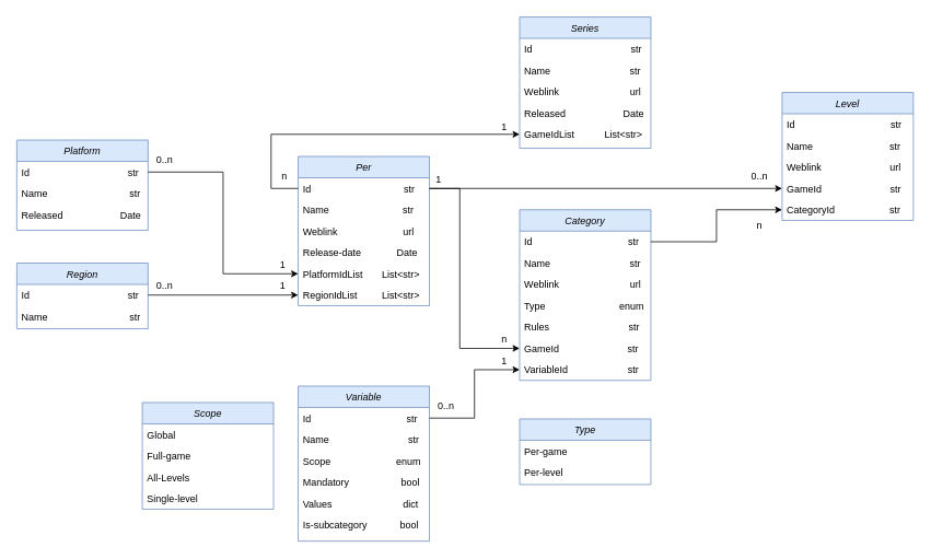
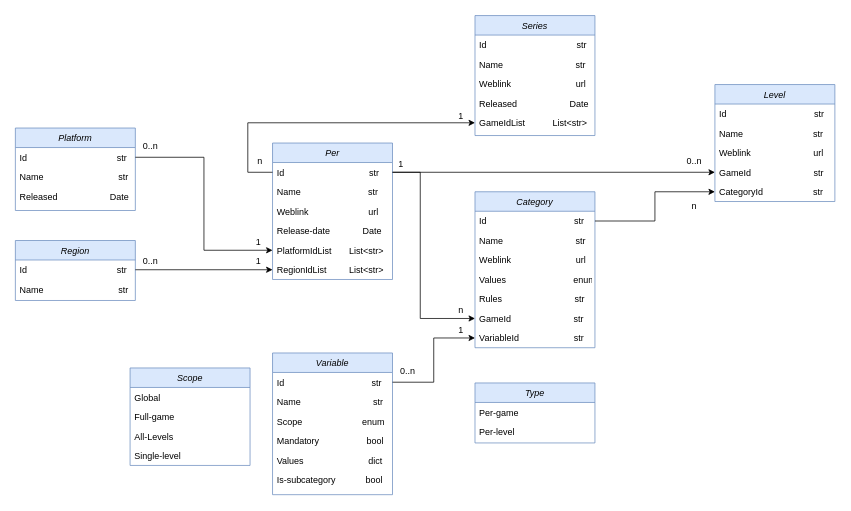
  <mxCell id="0" />
  <mxCell id="1" parent="0" />
  <mxCell id="2" value="Per" style="swimlane;fontStyle=2;align=center;verticalAlign=top;childLayout=stackLayout;horizontal=1;startSize=26;horizontalStack=0;resizeParent=1;resizeLast=0;collapsible=1;marginBottom=0;rounded=0;shadow=0;strokeWidth=1;fillColor=#dae8fc;strokeColor=#6c8ebf;fontFamily=Helvetica;" parent="1" vertex="1"><mxGeometry x="363" y="190" width="160" height="182" as="geometry"><mxRectangle x="230" y="140" width="160" height="26" as="alternateBounds" /></mxGeometry></mxCell>
  <mxCell id="3" value="Id                                  str" style="text;align=left;verticalAlign=top;spacingLeft=4;spacingRight=4;overflow=hidden;rotatable=0;points=[[0,0.5],[1,0.5]];portConstraint=eastwest;fontFamily=Helvetica;" parent="2" vertex="1"><mxGeometry y="26" width="160" height="26" as="geometry" /></mxCell>
  <mxCell id="4" value="Name                           str" style="text;align=left;verticalAlign=top;spacingLeft=4;spacingRight=4;overflow=hidden;rotatable=0;points=[[0,0.5],[1,0.5]];portConstraint=eastwest;rounded=0;shadow=0;html=0;fontFamily=Helvetica;" parent="2" vertex="1"><mxGeometry y="52" width="160" height="26" as="geometry" /></mxCell>
  <mxCell id="5" value="Weblink                        url" style="text;align=left;verticalAlign=top;spacingLeft=4;spacingRight=4;overflow=hidden;rotatable=0;points=[[0,0.5],[1,0.5]];portConstraint=eastwest;rounded=0;shadow=0;html=0;fontFamily=Helvetica;" parent="2" vertex="1"><mxGeometry y="78" width="160" height="26" as="geometry" /></mxCell>
  <mxCell id="6" value="Release-date             Date" style="text;align=left;verticalAlign=top;spacingLeft=4;spacingRight=4;overflow=hidden;rotatable=0;points=[[0,0.5],[1,0.5]];portConstraint=eastwest;rounded=0;shadow=0;html=0;fontFamily=Helvetica;" parent="2" vertex="1"><mxGeometry y="104" width="160" height="26" as="geometry" /></mxCell>
  <mxCell id="7" value="PlatformIdList       List&lt;str&gt;" style="text;align=left;verticalAlign=top;spacingLeft=4;spacingRight=4;overflow=hidden;rotatable=0;points=[[0,0.5],[1,0.5]];portConstraint=eastwest;rounded=0;shadow=0;html=0;fontFamily=Helvetica;" parent="2" vertex="1"><mxGeometry y="130" width="160" height="26" as="geometry" /></mxCell>
  <mxCell id="8" value="RegionIdList         List&lt;str&gt;" style="text;align=left;verticalAlign=top;spacingLeft=4;spacingRight=4;overflow=hidden;rotatable=0;points=[[0,0.5],[1,0.5]];portConstraint=eastwest;rounded=0;shadow=0;html=0;fontFamily=Helvetica;" parent="2" vertex="1"><mxGeometry y="156" width="160" height="26" as="geometry" /></mxCell>
  <mxCell id="9" value="Category" style="swimlane;fontStyle=2;align=center;verticalAlign=top;childLayout=stackLayout;horizontal=1;startSize=26;horizontalStack=0;resizeParent=1;resizeLast=0;collapsible=1;marginBottom=0;rounded=0;shadow=0;strokeWidth=1;fillColor=#dae8fc;strokeColor=#6c8ebf;fontFamily=Helvetica;" parent="1" vertex="1"><mxGeometry x="633" y="255" width="160" height="208" as="geometry"><mxRectangle x="230" y="140" width="160" height="26" as="alternateBounds" /></mxGeometry></mxCell>
  <mxCell id="10" value="Id                                   str" style="text;align=left;verticalAlign=top;spacingLeft=4;spacingRight=4;overflow=hidden;rotatable=0;points=[[0,0.5],[1,0.5]];portConstraint=eastwest;fontFamily=Helvetica;" parent="9" vertex="1"><mxGeometry y="26" width="160" height="26" as="geometry" /></mxCell>
  <mxCell id="11" value="Name                             str" style="text;align=left;verticalAlign=top;spacingLeft=4;spacingRight=4;overflow=hidden;rotatable=0;points=[[0,0.5],[1,0.5]];portConstraint=eastwest;rounded=0;shadow=0;html=0;fontFamily=Helvetica;" parent="9" vertex="1"><mxGeometry y="52" width="160" height="26" as="geometry" /></mxCell>
  <mxCell id="12" value="Weblink                          url" style="text;align=left;verticalAlign=top;spacingLeft=4;spacingRight=4;overflow=hidden;rotatable=0;points=[[0,0.5],[1,0.5]];portConstraint=eastwest;rounded=0;shadow=0;html=0;fontFamily=Helvetica;" parent="9" vertex="1"><mxGeometry y="78" width="160" height="26" as="geometry" /></mxCell>
- <mxCell id="13" value="Type                           enum" style="text;align=left;verticalAlign=top;spacingLeft=4;spacingRight=4;overflow=hidden;rotatable=0;points=[[0,0.5],[1,0.5]];portConstraint=eastwest;rounded=0;shadow=0;html=0;fontFamily=Helvetica;" parent="9" vertex="1"><mxGeometry y="104" width="160" height="26" as="geometry" /></mxCell>
+ <mxCell id="13" value="Values                           enum" style="text;align=left;verticalAlign=top;spacingLeft=4;spacingRight=4;overflow=hidden;rotatable=0;points=[[0,0.5],[1,0.5]];portConstraint=eastwest;rounded=0;shadow=0;html=0;fontFamily=Helvetica;" parent="9" vertex="1"><mxGeometry y="104" width="160" height="26" as="geometry" /></mxCell>
  <mxCell id="14" value="Rules                             str" style="text;align=left;verticalAlign=top;spacingLeft=4;spacingRight=4;overflow=hidden;rotatable=0;points=[[0,0.5],[1,0.5]];portConstraint=eastwest;rounded=0;shadow=0;html=0;fontFamily=Helvetica;" parent="9" vertex="1"><mxGeometry y="130" width="160" height="26" as="geometry" /></mxCell>
  <mxCell id="15" value="GameId                         str" style="text;align=left;verticalAlign=top;spacingLeft=4;spacingRight=4;overflow=hidden;rotatable=0;points=[[0,0.5],[1,0.5]];portConstraint=eastwest;rounded=0;shadow=0;html=0;fontFamily=Helvetica;" parent="9" vertex="1"><mxGeometry y="156" width="160" height="26" as="geometry" /></mxCell>
  <mxCell id="16" value="VariableId                      str" style="text;align=left;verticalAlign=top;spacingLeft=4;spacingRight=4;overflow=hidden;rotatable=0;points=[[0,0.5],[1,0.5]];portConstraint=eastwest;rounded=0;shadow=0;html=0;fontFamily=Helvetica;" parent="9" vertex="1"><mxGeometry y="182" width="160" height="26" as="geometry" /></mxCell>
  <mxCell id="17" value="Variable" style="swimlane;fontStyle=2;align=center;verticalAlign=top;childLayout=stackLayout;horizontal=1;startSize=26;horizontalStack=0;resizeParent=1;resizeLast=0;collapsible=1;marginBottom=0;rounded=0;shadow=0;strokeWidth=1;fillColor=#dae8fc;strokeColor=#6c8ebf;fontFamily=Helvetica;" parent="1" vertex="1"><mxGeometry x="363" y="470" width="160" height="189" as="geometry"><mxRectangle x="230" y="140" width="160" height="26" as="alternateBounds" /></mxGeometry></mxCell>
  <mxCell id="18" value="Id                                   str" style="text;align=left;verticalAlign=top;spacingLeft=4;spacingRight=4;overflow=hidden;rotatable=0;points=[[0,0.5],[1,0.5]];portConstraint=eastwest;fontFamily=Helvetica;" parent="17" vertex="1"><mxGeometry y="26" width="160" height="26" as="geometry" /></mxCell>
  <mxCell id="19" value="Name                             str" style="text;align=left;verticalAlign=top;spacingLeft=4;spacingRight=4;overflow=hidden;rotatable=0;points=[[0,0.5],[1,0.5]];portConstraint=eastwest;rounded=0;shadow=0;html=0;fontFamily=Helvetica;" parent="17" vertex="1"><mxGeometry y="52" width="160" height="26" as="geometry" /></mxCell>
  <mxCell id="20" value="Scope                        enum" style="text;align=left;verticalAlign=top;spacingLeft=4;spacingRight=4;overflow=hidden;rotatable=0;points=[[0,0.5],[1,0.5]];portConstraint=eastwest;rounded=0;shadow=0;html=0;fontFamily=Helvetica;" parent="17" vertex="1"><mxGeometry y="78" width="160" height="26" as="geometry" /></mxCell>
  <mxCell id="21" value="Mandatory                   bool" style="text;align=left;verticalAlign=top;spacingLeft=4;spacingRight=4;overflow=hidden;rotatable=0;points=[[0,0.5],[1,0.5]];portConstraint=eastwest;rounded=0;shadow=0;html=0;fontFamily=Helvetica;" parent="17" vertex="1"><mxGeometry y="104" width="160" height="26" as="geometry" /></mxCell>
  <mxCell id="22" value="Values                          dict" style="text;align=left;verticalAlign=top;spacingLeft=4;spacingRight=4;overflow=hidden;rotatable=0;points=[[0,0.5],[1,0.5]];portConstraint=eastwest;rounded=0;shadow=0;html=0;fontFamily=Helvetica;" parent="17" vertex="1"><mxGeometry y="130" width="160" height="26" as="geometry" /></mxCell>
  <mxCell id="23" value="Is-subcategory            bool" style="text;align=left;verticalAlign=top;spacingLeft=4;spacingRight=4;overflow=hidden;rotatable=0;points=[[0,0.5],[1,0.5]];portConstraint=eastwest;rounded=0;shadow=0;html=0;fontFamily=Helvetica;" parent="17" vertex="1"><mxGeometry y="156" width="160" height="26" as="geometry" /></mxCell>
  <mxCell id="24" value="Level" style="swimlane;fontStyle=2;align=center;verticalAlign=top;childLayout=stackLayout;horizontal=1;startSize=26;horizontalStack=0;resizeParent=1;resizeLast=0;collapsible=1;marginBottom=0;rounded=0;shadow=0;strokeWidth=1;fillColor=#dae8fc;strokeColor=#6c8ebf;fontFamily=Helvetica;" parent="1" vertex="1"><mxGeometry x="953" y="112" width="160" height="156" as="geometry"><mxRectangle x="230" y="140" width="160" height="26" as="alternateBounds" /></mxGeometry></mxCell>
  <mxCell id="25" value="Id                                   str" style="text;align=left;verticalAlign=top;spacingLeft=4;spacingRight=4;overflow=hidden;rotatable=0;points=[[0,0.5],[1,0.5]];portConstraint=eastwest;fontFamily=Helvetica;" parent="24" vertex="1"><mxGeometry y="26" width="160" height="26" as="geometry" /></mxCell>
  <mxCell id="26" value="Name                            str" style="text;align=left;verticalAlign=top;spacingLeft=4;spacingRight=4;overflow=hidden;rotatable=0;points=[[0,0.5],[1,0.5]];portConstraint=eastwest;rounded=0;shadow=0;html=0;fontFamily=Helvetica;" parent="24" vertex="1"><mxGeometry y="52" width="160" height="26" as="geometry" /></mxCell>
  <mxCell id="27" value="Weblink                          url" style="text;align=left;verticalAlign=top;spacingLeft=4;spacingRight=4;overflow=hidden;rotatable=0;points=[[0,0.5],[1,0.5]];portConstraint=eastwest;rounded=0;shadow=0;html=0;fontFamily=Helvetica;" parent="24" vertex="1"><mxGeometry y="78" width="160" height="26" as="geometry" /></mxCell>
  <mxCell id="28" value="GameId                         str" style="text;align=left;verticalAlign=top;spacingLeft=4;spacingRight=4;overflow=hidden;rotatable=0;points=[[0,0.5],[1,0.5]];portConstraint=eastwest;rounded=0;shadow=0;html=0;fontFamily=Helvetica;" parent="24" vertex="1"><mxGeometry y="104" width="160" height="26" as="geometry" /></mxCell>
  <mxCell id="29" value="CategoryId                    str" style="text;align=left;verticalAlign=top;spacingLeft=4;spacingRight=4;overflow=hidden;rotatable=0;points=[[0,0.5],[1,0.5]];portConstraint=eastwest;rounded=0;shadow=0;html=0;fontFamily=Helvetica;" parent="24" vertex="1"><mxGeometry y="130" width="160" height="26" as="geometry" /></mxCell>
  <mxCell id="30" value="Platform" style="swimlane;fontStyle=2;align=center;verticalAlign=top;childLayout=stackLayout;horizontal=1;startSize=26;horizontalStack=0;resizeParent=1;resizeLast=0;collapsible=1;marginBottom=0;rounded=0;shadow=0;strokeWidth=1;fillColor=#dae8fc;strokeColor=#6c8ebf;fontFamily=Helvetica;" parent="1" vertex="1"><mxGeometry x="20" y="170" width="160" height="110" as="geometry"><mxRectangle x="230" y="140" width="160" height="26" as="alternateBounds" /></mxGeometry></mxCell>
  <mxCell id="31" value="Id                                    str" style="text;align=left;verticalAlign=top;spacingLeft=4;spacingRight=4;overflow=hidden;rotatable=0;points=[[0,0.5],[1,0.5]];portConstraint=eastwest;fontFamily=Helvetica;" parent="30" vertex="1"><mxGeometry y="26" width="160" height="26" as="geometry" /></mxCell>
  <mxCell id="32" value="Name                              str" style="text;align=left;verticalAlign=top;spacingLeft=4;spacingRight=4;overflow=hidden;rotatable=0;points=[[0,0.5],[1,0.5]];portConstraint=eastwest;rounded=0;shadow=0;html=0;fontFamily=Helvetica;" parent="30" vertex="1"><mxGeometry y="52" width="160" height="26" as="geometry" /></mxCell>
  <mxCell id="33" value="Released                     Date" style="text;align=left;verticalAlign=top;spacingLeft=4;spacingRight=4;overflow=hidden;rotatable=0;points=[[0,0.5],[1,0.5]];portConstraint=eastwest;rounded=0;shadow=0;html=0;fontFamily=Helvetica;" parent="30" vertex="1"><mxGeometry y="78" width="160" height="26" as="geometry" /></mxCell>
  <mxCell id="34" value="Region" style="swimlane;fontStyle=2;align=center;verticalAlign=top;childLayout=stackLayout;horizontal=1;startSize=26;horizontalStack=0;resizeParent=1;resizeLast=0;collapsible=1;marginBottom=0;rounded=0;shadow=0;strokeWidth=1;fillColor=#dae8fc;strokeColor=#6c8ebf;fontFamily=Helvetica;" parent="1" vertex="1"><mxGeometry x="20" y="320" width="160" height="80" as="geometry"><mxRectangle x="230" y="140" width="160" height="26" as="alternateBounds" /></mxGeometry></mxCell>
  <mxCell id="35" value="Id                                    str" style="text;align=left;verticalAlign=top;spacingLeft=4;spacingRight=4;overflow=hidden;rotatable=0;points=[[0,0.5],[1,0.5]];portConstraint=eastwest;fontFamily=Helvetica;" parent="34" vertex="1"><mxGeometry y="26" width="160" height="26" as="geometry" /></mxCell>
  <mxCell id="36" value="Name                              str" style="text;align=left;verticalAlign=top;spacingLeft=4;spacingRight=4;overflow=hidden;rotatable=0;points=[[0,0.5],[1,0.5]];portConstraint=eastwest;rounded=0;shadow=0;html=0;fontFamily=Helvetica;" parent="34" vertex="1"><mxGeometry y="52" width="160" height="26" as="geometry" /></mxCell>
  <mxCell id="37" value="Series" style="swimlane;fontStyle=2;align=center;verticalAlign=top;childLayout=stackLayout;horizontal=1;startSize=26;horizontalStack=0;resizeParent=1;resizeLast=0;collapsible=1;marginBottom=0;rounded=0;shadow=0;strokeWidth=1;fillColor=#dae8fc;strokeColor=#6c8ebf;fontFamily=Helvetica;" parent="1" vertex="1"><mxGeometry x="633" y="20" width="160" height="160" as="geometry"><mxRectangle x="230" y="140" width="160" height="26" as="alternateBounds" /></mxGeometry></mxCell>
  <mxCell id="38" value="Id                                    str" style="text;align=left;verticalAlign=top;spacingLeft=4;spacingRight=4;overflow=hidden;rotatable=0;points=[[0,0.5],[1,0.5]];portConstraint=eastwest;fontFamily=Helvetica;" parent="37" vertex="1"><mxGeometry y="26" width="160" height="26" as="geometry" /></mxCell>
  <mxCell id="39" value="Name                             str" style="text;align=left;verticalAlign=top;spacingLeft=4;spacingRight=4;overflow=hidden;rotatable=0;points=[[0,0.5],[1,0.5]];portConstraint=eastwest;rounded=0;shadow=0;html=0;fontFamily=Helvetica;" parent="37" vertex="1"><mxGeometry y="52" width="160" height="26" as="geometry" /></mxCell>
  <mxCell id="40" value="Weblink                          url" style="text;align=left;verticalAlign=top;spacingLeft=4;spacingRight=4;overflow=hidden;rotatable=0;points=[[0,0.5],[1,0.5]];portConstraint=eastwest;rounded=0;shadow=0;html=0;fontFamily=Helvetica;" parent="37" vertex="1"><mxGeometry y="78" width="160" height="26" as="geometry" /></mxCell>
  <mxCell id="41" value="Released                     Date" style="text;align=left;verticalAlign=top;spacingLeft=4;spacingRight=4;overflow=hidden;rotatable=0;points=[[0,0.5],[1,0.5]];portConstraint=eastwest;rounded=0;shadow=0;html=0;fontFamily=Helvetica;" parent="37" vertex="1"><mxGeometry y="104" width="160" height="26" as="geometry" /></mxCell>
  <mxCell id="42" value="GameIdList           List&lt;str&gt;" style="text;align=left;verticalAlign=top;spacingLeft=4;spacingRight=4;overflow=hidden;rotatable=0;points=[[0,0.5],[1,0.5]];portConstraint=eastwest;rounded=0;shadow=0;html=0;fontFamily=Helvetica;" parent="37" vertex="1"><mxGeometry y="130" width="160" height="26" as="geometry" /></mxCell>
  <mxCell id="43" value="Type" style="swimlane;fontStyle=2;align=center;verticalAlign=top;childLayout=stackLayout;horizontal=1;startSize=26;horizontalStack=0;resizeParent=1;resizeLast=0;collapsible=1;marginBottom=0;rounded=0;shadow=0;strokeWidth=1;fillColor=#dae8fc;strokeColor=#6c8ebf;fontFamily=Helvetica;" parent="1" vertex="1"><mxGeometry x="633" y="510" width="160" height="80" as="geometry"><mxRectangle x="230" y="140" width="160" height="26" as="alternateBounds" /></mxGeometry></mxCell>
  <mxCell id="44" value="Per-game" style="text;align=left;verticalAlign=top;spacingLeft=4;spacingRight=4;overflow=hidden;rotatable=0;points=[[0,0.5],[1,0.5]];portConstraint=eastwest;rounded=0;shadow=0;html=0;fontFamily=Helvetica;" parent="43" vertex="1"><mxGeometry y="26" width="160" height="26" as="geometry" /></mxCell>
  <mxCell id="45" value="Per-level" style="text;align=left;verticalAlign=top;spacingLeft=4;spacingRight=4;overflow=hidden;rotatable=0;points=[[0,0.5],[1,0.5]];portConstraint=eastwest;rounded=0;shadow=0;html=0;fontFamily=Helvetica;" parent="43" vertex="1"><mxGeometry y="52" width="160" height="26" as="geometry" /></mxCell>
  <mxCell id="46" value="Scope" style="swimlane;fontStyle=2;align=center;verticalAlign=top;childLayout=stackLayout;horizontal=1;startSize=26;horizontalStack=0;resizeParent=1;resizeLast=0;collapsible=1;marginBottom=0;rounded=0;shadow=0;strokeWidth=1;fillColor=#dae8fc;strokeColor=#6c8ebf;fontFamily=Helvetica;" parent="1" vertex="1"><mxGeometry x="173" y="490" width="160" height="130" as="geometry"><mxRectangle x="230" y="140" width="160" height="26" as="alternateBounds" /></mxGeometry></mxCell>
  <mxCell id="47" value="Global" style="text;align=left;verticalAlign=top;spacingLeft=4;spacingRight=4;overflow=hidden;rotatable=0;points=[[0,0.5],[1,0.5]];portConstraint=eastwest;rounded=0;shadow=0;html=0;fontFamily=Helvetica;" parent="46" vertex="1"><mxGeometry y="26" width="160" height="26" as="geometry" /></mxCell>
  <mxCell id="48" value="Full-game" style="text;align=left;verticalAlign=top;spacingLeft=4;spacingRight=4;overflow=hidden;rotatable=0;points=[[0,0.5],[1,0.5]];portConstraint=eastwest;rounded=0;shadow=0;html=0;fontFamily=Helvetica;" parent="46" vertex="1"><mxGeometry y="52" width="160" height="26" as="geometry" /></mxCell>
  <mxCell id="49" value="All-Levels" style="text;align=left;verticalAlign=top;spacingLeft=4;spacingRight=4;overflow=hidden;rotatable=0;points=[[0,0.5],[1,0.5]];portConstraint=eastwest;rounded=0;shadow=0;html=0;fontFamily=Helvetica;" parent="46" vertex="1"><mxGeometry y="78" width="160" height="26" as="geometry" /></mxCell>
  <mxCell id="50" value="Single-level" style="text;align=left;verticalAlign=top;spacingLeft=4;spacingRight=4;overflow=hidden;rotatable=0;points=[[0,0.5],[1,0.5]];portConstraint=eastwest;rounded=0;shadow=0;html=0;fontFamily=Helvetica;" parent="46" vertex="1"><mxGeometry y="104" width="160" height="26" as="geometry" /></mxCell>
  <mxCell id="51" style="edgeStyle=orthogonalEdgeStyle;rounded=0;orthogonalLoop=1;jettySize=auto;html=1;exitX=0;exitY=0.5;exitDx=0;exitDy=0;entryX=0;entryY=0.5;entryDx=0;entryDy=0;fontFamily=Helvetica;" parent="1" source="3" target="42" edge="1"><mxGeometry relative="1" as="geometry"><mxPoint x="1023" y="-51" as="targetPoint" /><Array as="points"><mxPoint x="330" y="229" /><mxPoint x="330" y="163" /></Array></mxGeometry></mxCell>
  <mxCell id="52" style="edgeStyle=orthogonalEdgeStyle;rounded=0;orthogonalLoop=1;jettySize=auto;html=1;exitX=1;exitY=0.5;exitDx=0;exitDy=0;entryX=0;entryY=0.5;entryDx=0;entryDy=0;fontFamily=Helvetica;" parent="1" source="3" target="28" edge="1"><mxGeometry relative="1" as="geometry" /></mxCell>
  <mxCell id="53" style="edgeStyle=orthogonalEdgeStyle;rounded=0;orthogonalLoop=1;jettySize=auto;html=1;exitX=1;exitY=0.5;exitDx=0;exitDy=0;entryX=0;entryY=0.5;entryDx=0;entryDy=0;fontFamily=Helvetica;" parent="1" source="3" target="15" edge="1"><mxGeometry relative="1" as="geometry"><Array as="points"><mxPoint x="560" y="229" /><mxPoint x="560" y="424" /></Array></mxGeometry></mxCell>
  <mxCell id="54" style="edgeStyle=orthogonalEdgeStyle;rounded=0;orthogonalLoop=1;jettySize=auto;html=1;exitX=1;exitY=0.5;exitDx=0;exitDy=0;entryX=0;entryY=0.5;entryDx=0;entryDy=0;fontFamily=Helvetica;" parent="1" source="31" target="7" edge="1"><mxGeometry relative="1" as="geometry" /></mxCell>
  <mxCell id="55" style="edgeStyle=orthogonalEdgeStyle;rounded=0;orthogonalLoop=1;jettySize=auto;html=1;exitX=1;exitY=0.5;exitDx=0;exitDy=0;entryX=0;entryY=0.5;entryDx=0;entryDy=0;fontFamily=Helvetica;" parent="1" source="35" target="8" edge="1"><mxGeometry relative="1" as="geometry" /></mxCell>
  <mxCell id="56" value="1" style="text;html=1;align=center;verticalAlign=middle;resizable=0;points=[];autosize=1;strokeColor=none;fillColor=none;" vertex="1" parent="1"><mxGeometry x="329" y="308" width="30" height="30" as="geometry" /></mxCell>
  <mxCell id="57" value="0..n" style="text;html=1;align=center;verticalAlign=middle;resizable=0;points=[];autosize=1;strokeColor=none;fillColor=none;" vertex="1" parent="1"><mxGeometry x="180" y="180" width="40" height="30" as="geometry" /></mxCell>
  <mxCell id="58" value="0..n" style="text;html=1;align=center;verticalAlign=middle;resizable=0;points=[];autosize=1;strokeColor=none;fillColor=none;" vertex="1" parent="1"><mxGeometry x="180" y="333" width="40" height="30" as="geometry" /></mxCell>
  <mxCell id="59" value="1" style="text;html=1;align=center;verticalAlign=middle;resizable=0;points=[];autosize=1;strokeColor=none;fillColor=none;" vertex="1" parent="1"><mxGeometry x="329" y="333" width="30" height="30" as="geometry" /></mxCell>
  <mxCell id="60" value="0..n" style="text;html=1;align=center;verticalAlign=middle;resizable=0;points=[];autosize=1;strokeColor=none;fillColor=none;" vertex="1" parent="1"><mxGeometry x="523" y="480" width="40" height="30" as="geometry" /></mxCell>
  <mxCell id="61" value="1" style="text;html=1;align=center;verticalAlign=middle;resizable=0;points=[];autosize=1;strokeColor=none;fillColor=none;" vertex="1" parent="1"><mxGeometry x="599" y="425" width="30" height="30" as="geometry" /></mxCell>
  <mxCell id="62" value="1" style="text;html=1;align=center;verticalAlign=middle;resizable=0;points=[];autosize=1;strokeColor=none;fillColor=none;" vertex="1" parent="1"><mxGeometry x="599" y="140" width="30" height="30" as="geometry" /></mxCell>
  <mxCell id="63" value="1" style="text;html=1;align=center;verticalAlign=middle;resizable=0;points=[];autosize=1;strokeColor=none;fillColor=none;" vertex="1" parent="1"><mxGeometry x="519" y="204" width="30" height="30" as="geometry" /></mxCell>
  <mxCell id="64" value="n" style="text;html=1;align=center;verticalAlign=middle;resizable=0;points=[];autosize=1;strokeColor=none;fillColor=none;" vertex="1" parent="1"><mxGeometry x="599" y="398" width="30" height="30" as="geometry" /></mxCell>
  <mxCell id="65" value="n" style="text;html=1;align=center;verticalAlign=middle;resizable=0;points=[];autosize=1;strokeColor=none;fillColor=none;" vertex="1" parent="1"><mxGeometry x="331" y="200" width="30" height="30" as="geometry" /></mxCell>
  <mxCell id="66" value="0..n" style="text;html=1;align=center;verticalAlign=middle;resizable=0;points=[];autosize=1;strokeColor=none;fillColor=none;" vertex="1" parent="1"><mxGeometry x="905" y="200" width="40" height="30" as="geometry" /></mxCell>
  <mxCell id="67" style="edgeStyle=orthogonalEdgeStyle;rounded=0;orthogonalLoop=1;jettySize=auto;html=1;exitX=1;exitY=0.5;exitDx=0;exitDy=0;entryX=0;entryY=0.5;entryDx=0;entryDy=0;" edge="1" parent="1" source="10" target="29"><mxGeometry relative="1" as="geometry" /></mxCell>
  <mxCell id="68" value="n" style="text;html=1;align=center;verticalAlign=middle;resizable=0;points=[];autosize=1;strokeColor=none;fillColor=none;" vertex="1" parent="1"><mxGeometry x="910" y="260" width="30" height="30" as="geometry" /></mxCell>
  <mxCell id="69" style="edgeStyle=orthogonalEdgeStyle;rounded=0;orthogonalLoop=1;jettySize=auto;html=1;exitX=1;exitY=0.5;exitDx=0;exitDy=0;entryX=0;entryY=0.5;entryDx=0;entryDy=0;" edge="1" parent="1" source="18" target="16"><mxGeometry relative="1" as="geometry" /></mxCell>
